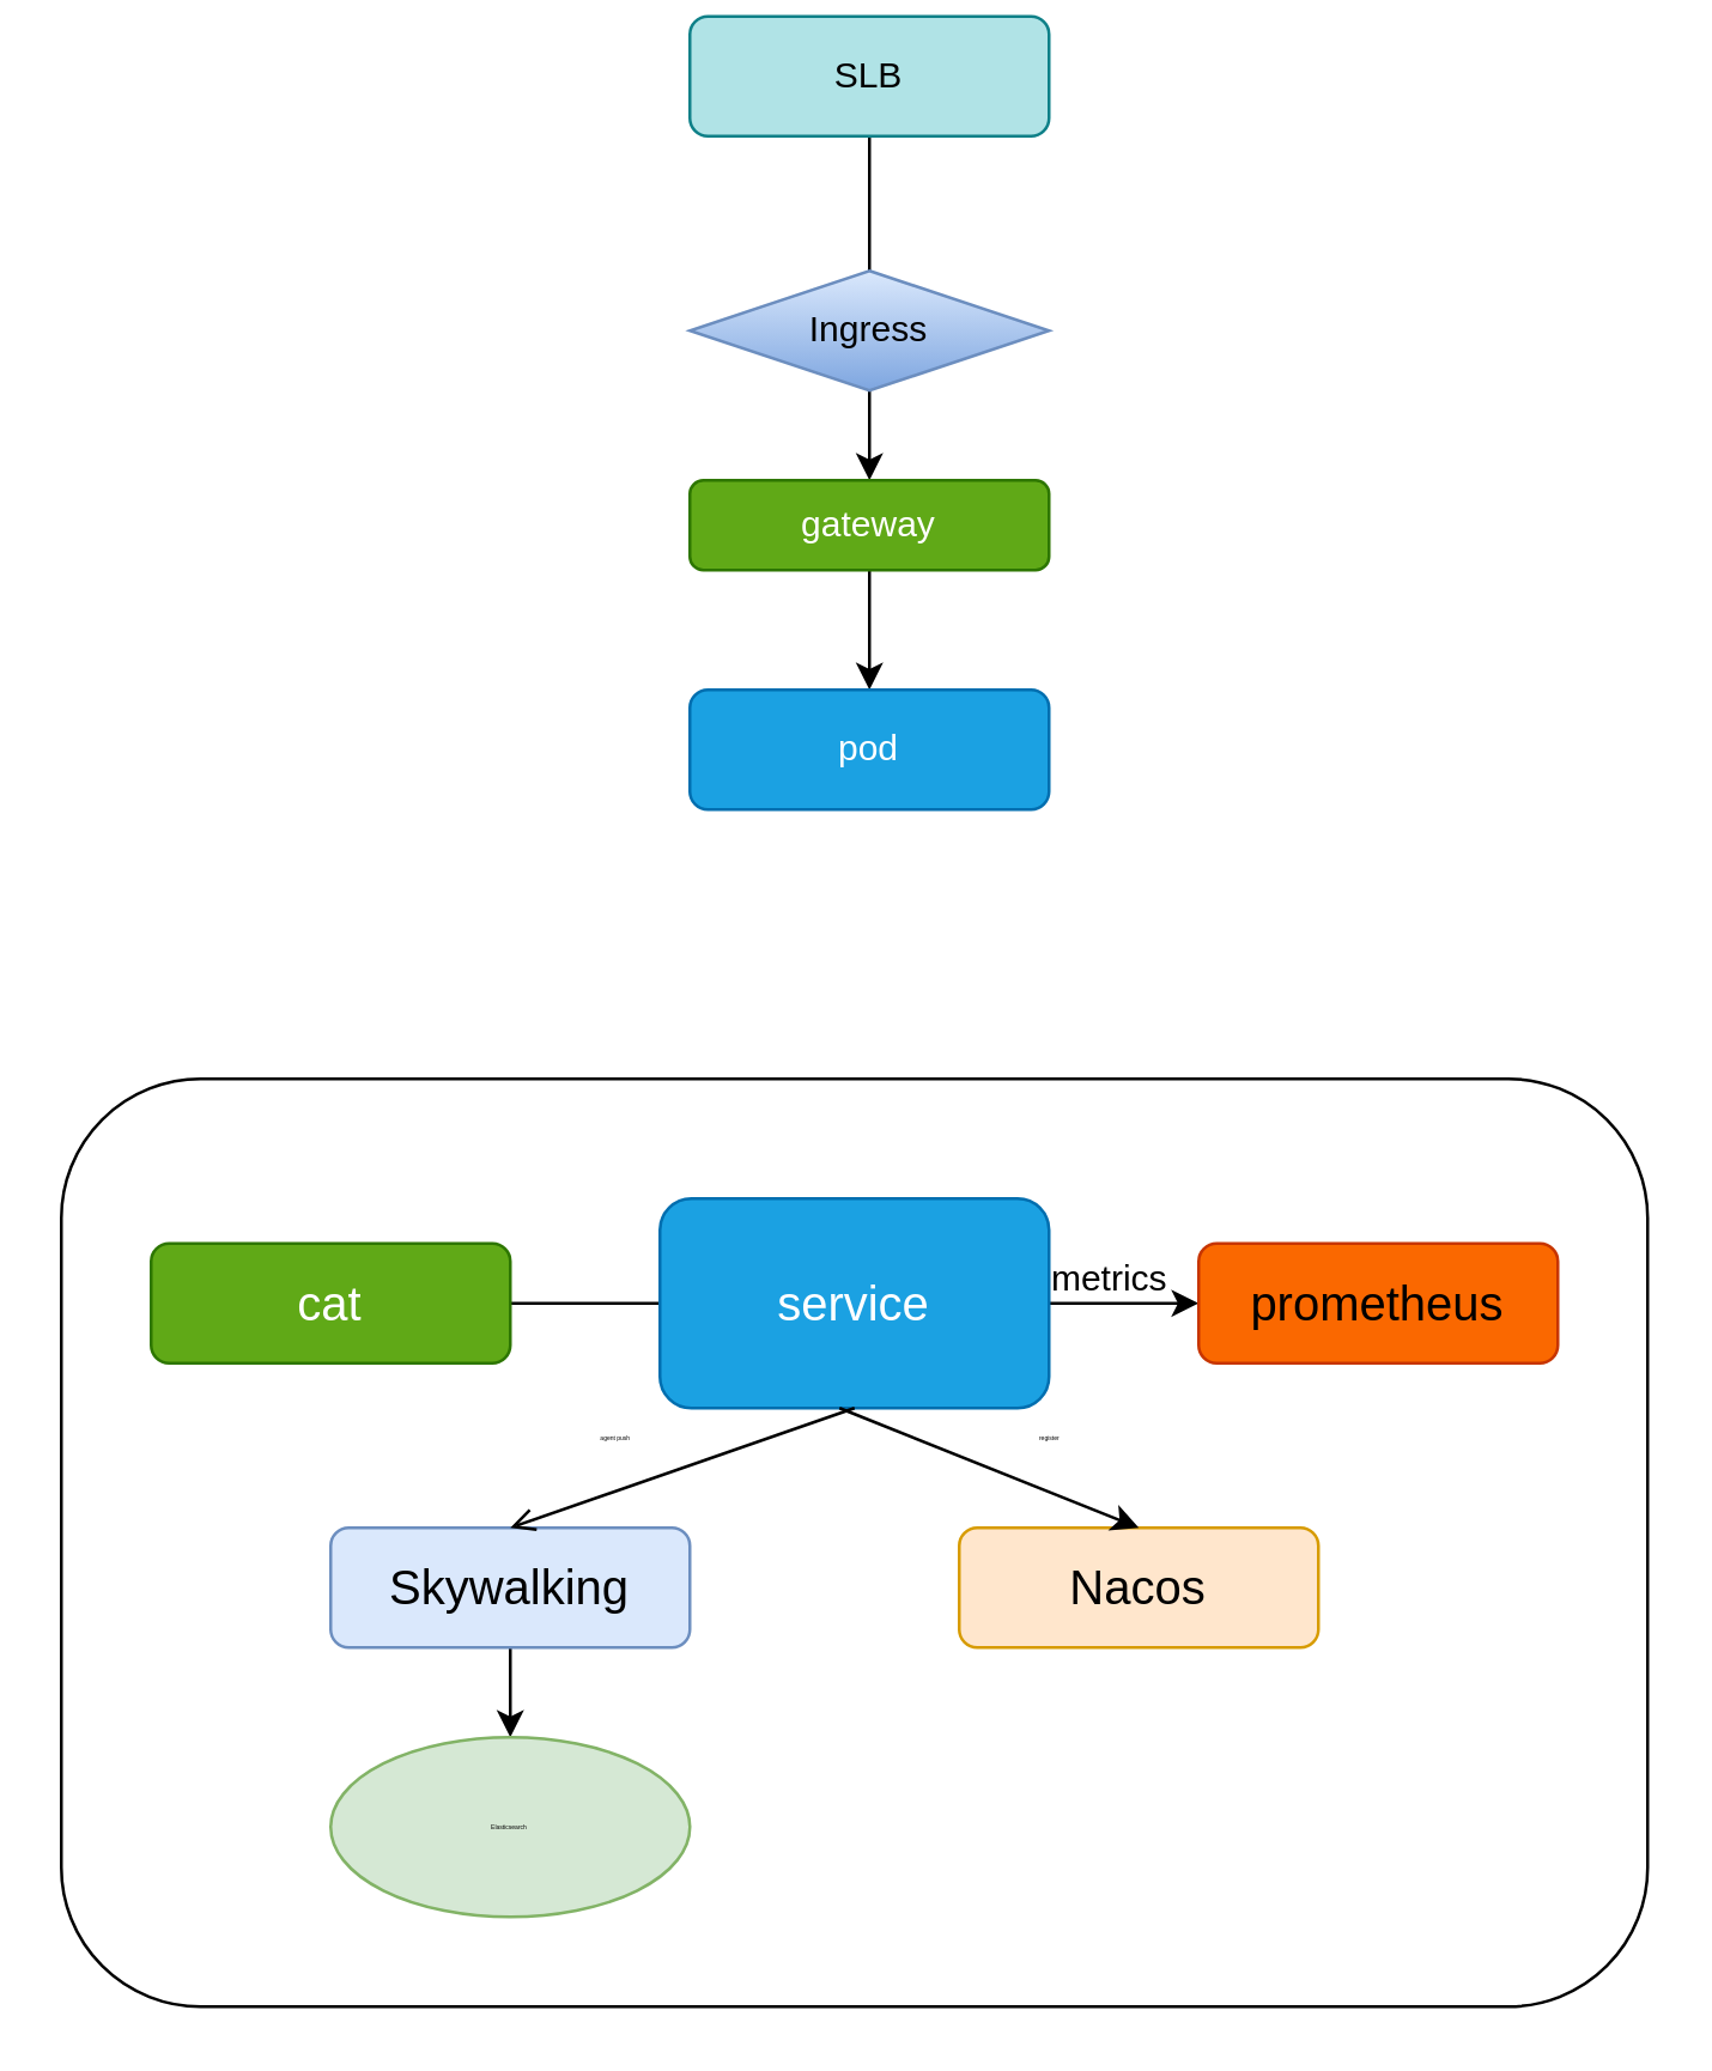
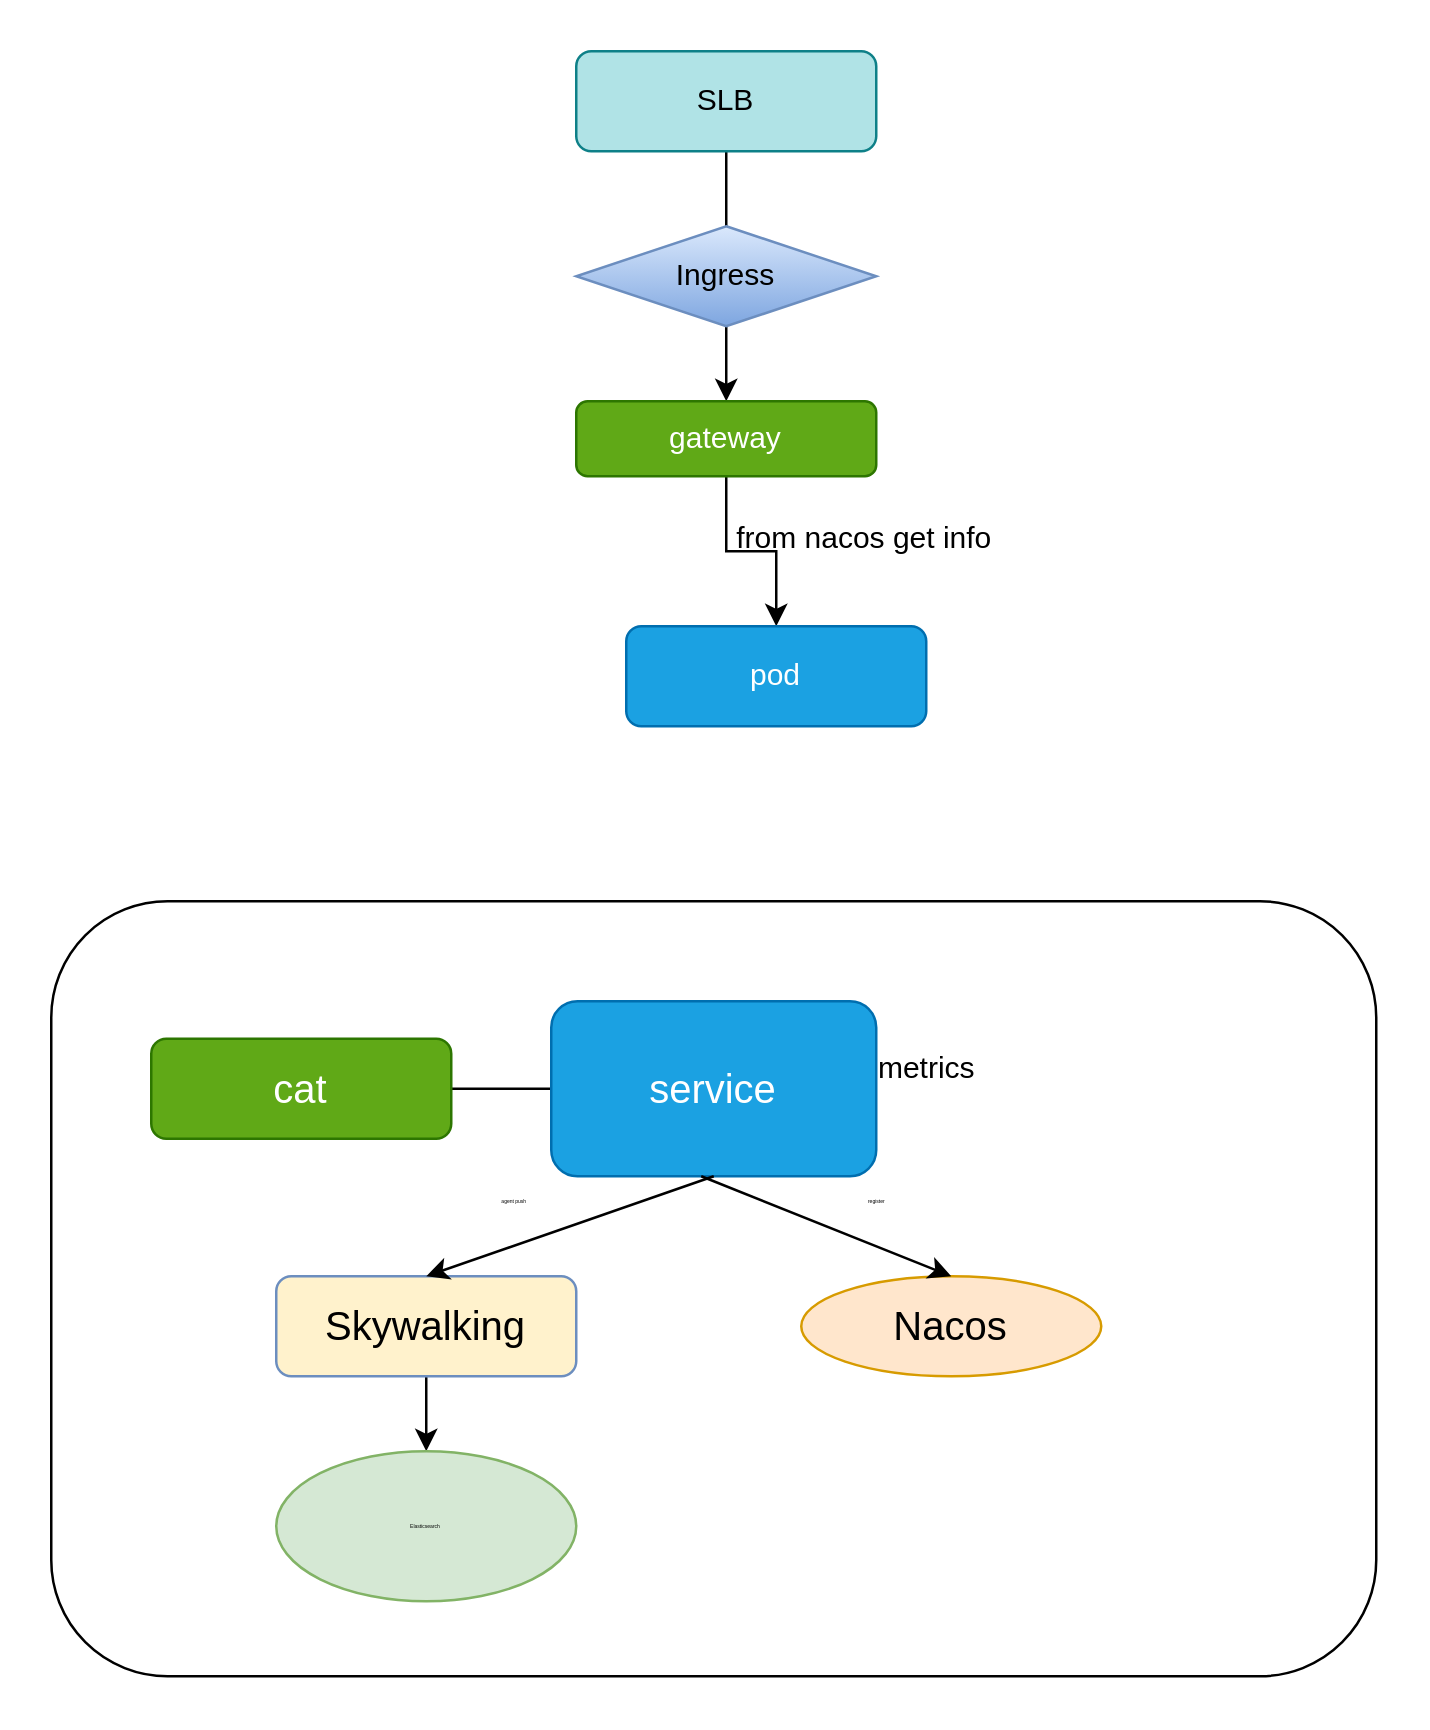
  <mxCell id="0" />
  <mxCell id="1" parent="0" />
  <mxCell id="2" value="" style="edgeStyle=orthogonalEdgeStyle;rounded=0;orthogonalLoop=1;jettySize=auto;html=1;fontSize=2;endArrow=none;" edge="1" parent="1" source="4" target="13"><mxGeometry relative="1" as="geometry" /></mxCell>
- <mxCell id="3" value="" style="edgeStyle=orthogonalEdgeStyle;rounded=0;orthogonalLoop=1;jettySize=auto;html=1;fontSize=2;" edge="1" parent="1" source="4" target="14"><mxGeometry relative="1" as="geometry" /></mxCell>
  <mxCell id="4" value="&lt;font style=&quot;font-size: 16px;&quot;&gt;service&lt;/font&gt;" style="rounded=1;whiteSpace=wrap;html=1;fillColor=#1ba1e2;fontColor=#ffffff;strokeColor=#006EAF;" vertex="1" parent="1"><mxGeometry x="220" y="400" width="130" height="70" as="geometry" /></mxCell>
  <mxCell id="5" value="" style="edgeStyle=orthogonalEdgeStyle;rounded=0;orthogonalLoop=1;jettySize=auto;html=1;fontSize=2;" edge="1" parent="1" source="6" target="12"><mxGeometry relative="1" as="geometry" /></mxCell>
- <mxCell id="6" value="&lt;font style=&quot;font-size: 16px;&quot;&gt;Skywalking&lt;/font&gt;" style="rounded=1;whiteSpace=wrap;html=1;fillColor=#dae8fc;strokeColor=#6c8ebf;" vertex="1" parent="1"><mxGeometry x="110" y="510" width="120" height="40" as="geometry" /></mxCell>
- <mxCell id="7" value="&lt;font style=&quot;font-size: 16px;&quot;&gt;Nacos&lt;/font&gt;" style="rounded=1;whiteSpace=wrap;html=1;fillColor=#ffe6cc;strokeColor=#d79b00;" vertex="1" parent="1"><mxGeometry x="320" y="510" width="120" height="40" as="geometry" /></mxCell>
- <mxCell id="8" value="" style="endArrow=open;html=1;rounded=0;fontSize=16;entryX=0.5;entryY=0;entryDx=0;entryDy=0;exitX=0.5;exitY=1;exitDx=0;exitDy=0;" edge="1" parent="1" source="4" target="6"><mxGeometry width="50" height="50" relative="1" as="geometry"><mxPoint x="270" y="490" as="sourcePoint" /><mxPoint x="320" y="440" as="targetPoint" /></mxGeometry></mxCell>
+ <mxCell id="6" value="&lt;font style=&quot;font-size: 16px;&quot;&gt;Skywalking&lt;/font&gt;" style="rounded=1;whiteSpace=wrap;html=1;fillColor=#fff2cc;strokeColor=#6c8ebf;" vertex="1" parent="1"><mxGeometry x="110" y="510" width="120" height="40" as="geometry" /></mxCell>
+ <mxCell id="7" value="&lt;font style=&quot;font-size: 16px;&quot;&gt;Nacos&lt;/font&gt;" style="ellipse;whiteSpace=wrap;html=1;fillColor=#ffe6cc;strokeColor=#d79b00;" vertex="1" parent="1"><mxGeometry x="320" y="510" width="120" height="40" as="geometry" /></mxCell>
+ <mxCell id="8" value="" style="endArrow=classic;html=1;rounded=0;fontSize=16;entryX=0.5;entryY=0;entryDx=0;entryDy=0;exitX=0.5;exitY=1;exitDx=0;exitDy=0;" edge="1" parent="1" source="4" target="6"><mxGeometry width="50" height="50" relative="1" as="geometry"><mxPoint x="270" y="490" as="sourcePoint" /><mxPoint x="320" y="440" as="targetPoint" /></mxGeometry></mxCell>
  <mxCell id="9" value="" style="endArrow=classic;html=1;rounded=0;fontSize=16;entryX=0.5;entryY=0;entryDx=0;entryDy=0;" edge="1" parent="1" target="7"><mxGeometry width="50" height="50" relative="1" as="geometry"><mxPoint x="280" y="470" as="sourcePoint" /><mxPoint x="320" y="440" as="targetPoint" /></mxGeometry></mxCell>
  <mxCell id="10" value="agent push" style="text;html=1;align=center;verticalAlign=middle;resizable=0;points=[];autosize=1;strokeColor=none;fillColor=none;fontSize=2;" vertex="1" parent="1"><mxGeometry x="165" y="465" width="80" height="30" as="geometry" /></mxCell>
  <mxCell id="11" value="register" style="text;html=1;align=center;verticalAlign=middle;resizable=0;points=[];autosize=1;strokeColor=none;fillColor=none;fontSize=2;" vertex="1" parent="1"><mxGeometry x="320" y="465" width="60" height="30" as="geometry" /></mxCell>
  <mxCell id="12" value="Elasticsearch" style="ellipse;whiteSpace=wrap;html=1;fontSize=2;fillColor=#d5e8d4;strokeColor=#82b366;" vertex="1" parent="1"><mxGeometry x="110" y="580" width="120" height="60" as="geometry" /></mxCell>
- <mxCell id="13" value="&lt;font style=&quot;font-size: 16px;&quot;&gt;cat&lt;/font&gt;" style="rounded=1;whiteSpace=wrap;html=1;fillColor=#60a917;fontColor=#ffffff;strokeColor=#2D7600;" vertex="1" parent="1"><mxGeometry x="50" y="415" width="120" height="40" as="geometry" /></mxCell>
- <mxCell id="14" value="&lt;font style=&quot;font-size: 16px;&quot;&gt;prometheus&lt;/font&gt;" style="rounded=1;whiteSpace=wrap;html=1;fillColor=#fa6800;fontColor=#000000;strokeColor=#C73500;" vertex="1" parent="1"><mxGeometry x="400" y="415" width="120" height="40" as="geometry" /></mxCell>
+ <mxCell id="13" value="&lt;font style=&quot;font-size: 16px;&quot;&gt;cat&lt;/font&gt;" style="rounded=1;whiteSpace=wrap;html=1;fillColor=#60a917;fontColor=#ffffff;strokeColor=#2D7600;" vertex="1" parent="1"><mxGeometry x="60" y="415" width="120" height="40" as="geometry" /></mxCell>
  <mxCell id="15" value="&lt;font style=&quot;font-size: 12px;&quot;&gt;metrics&lt;/font&gt;" style="text;html=1;align=center;verticalAlign=middle;resizable=0;points=[];autosize=1;strokeColor=none;fillColor=none;fontSize=16;" vertex="1" parent="1"><mxGeometry x="340" y="410" width="60" height="30" as="geometry" /></mxCell>
  <mxCell id="16" value="" style="rounded=1;whiteSpace=wrap;html=1;fontSize=12;fillColor=none;" vertex="1" parent="1"><mxGeometry x="20" y="360" width="530" height="310" as="geometry" /></mxCell>
  <mxCell id="17" value="" style="edgeStyle=orthogonalEdgeStyle;rounded=0;orthogonalLoop=1;jettySize=auto;html=1;fontSize=12;" edge="1" parent="1" source="18" target="21"><mxGeometry relative="1" as="geometry" /></mxCell>
- <mxCell id="18" value="SLB" style="rounded=1;whiteSpace=wrap;html=1;fontSize=12;fillColor=#b0e3e6;strokeColor=#0e8088;" vertex="1" parent="1"><mxGeometry x="230" y="5" width="120" height="40" as="geometry" /></mxCell>
+ <mxCell id="18" value="SLB" style="rounded=1;whiteSpace=wrap;html=1;fontSize=12;fillColor=#b0e3e6;strokeColor=#0e8088;" vertex="1" parent="1"><mxGeometry x="230" y="20" width="120" height="40" as="geometry" /></mxCell>
  <mxCell id="19" value="Ingress" style="rhombus;whiteSpace=wrap;html=1;fontSize=12;fillColor=#dae8fc;gradientColor=#7ea6e0;strokeColor=#6c8ebf;" vertex="1" parent="1"><mxGeometry x="230" y="90" width="120" height="40" as="geometry" /></mxCell>
  <mxCell id="20" value="" style="edgeStyle=orthogonalEdgeStyle;rounded=0;orthogonalLoop=1;jettySize=auto;html=1;fontSize=12;" edge="1" parent="1" source="21" target="22"><mxGeometry relative="1" as="geometry" /></mxCell>
  <mxCell id="21" value="gateway" style="rounded=1;whiteSpace=wrap;html=1;fontSize=12;fillColor=#60a917;strokeColor=#2D7600;fontColor=#ffffff;" vertex="1" parent="1"><mxGeometry x="230" y="160" width="120" height="30" as="geometry" /></mxCell>
- <mxCell id="22" value="pod" style="rounded=1;whiteSpace=wrap;html=1;fontSize=12;fillColor=#1ba1e2;fontColor=#ffffff;strokeColor=#006EAF;" vertex="1" parent="1"><mxGeometry x="230" y="230" width="120" height="40" as="geometry" /></mxCell>
+ <mxCell id="22" value="pod" style="rounded=1;whiteSpace=wrap;html=1;fontSize=12;fillColor=#1ba1e2;fontColor=#ffffff;strokeColor=#006EAF;" vertex="1" parent="1"><mxGeometry x="250" y="250" width="120" height="40" as="geometry" /></mxCell>
+ <mxCell id="23" value="from nacos get info" style="text;html=1;align=center;verticalAlign=middle;resizable=0;points=[];autosize=1;strokeColor=none;fillColor=none;fontSize=12;" vertex="1" parent="1"><mxGeometry x="280" y="200" width="130" height="30" as="geometry" /></mxCell>
